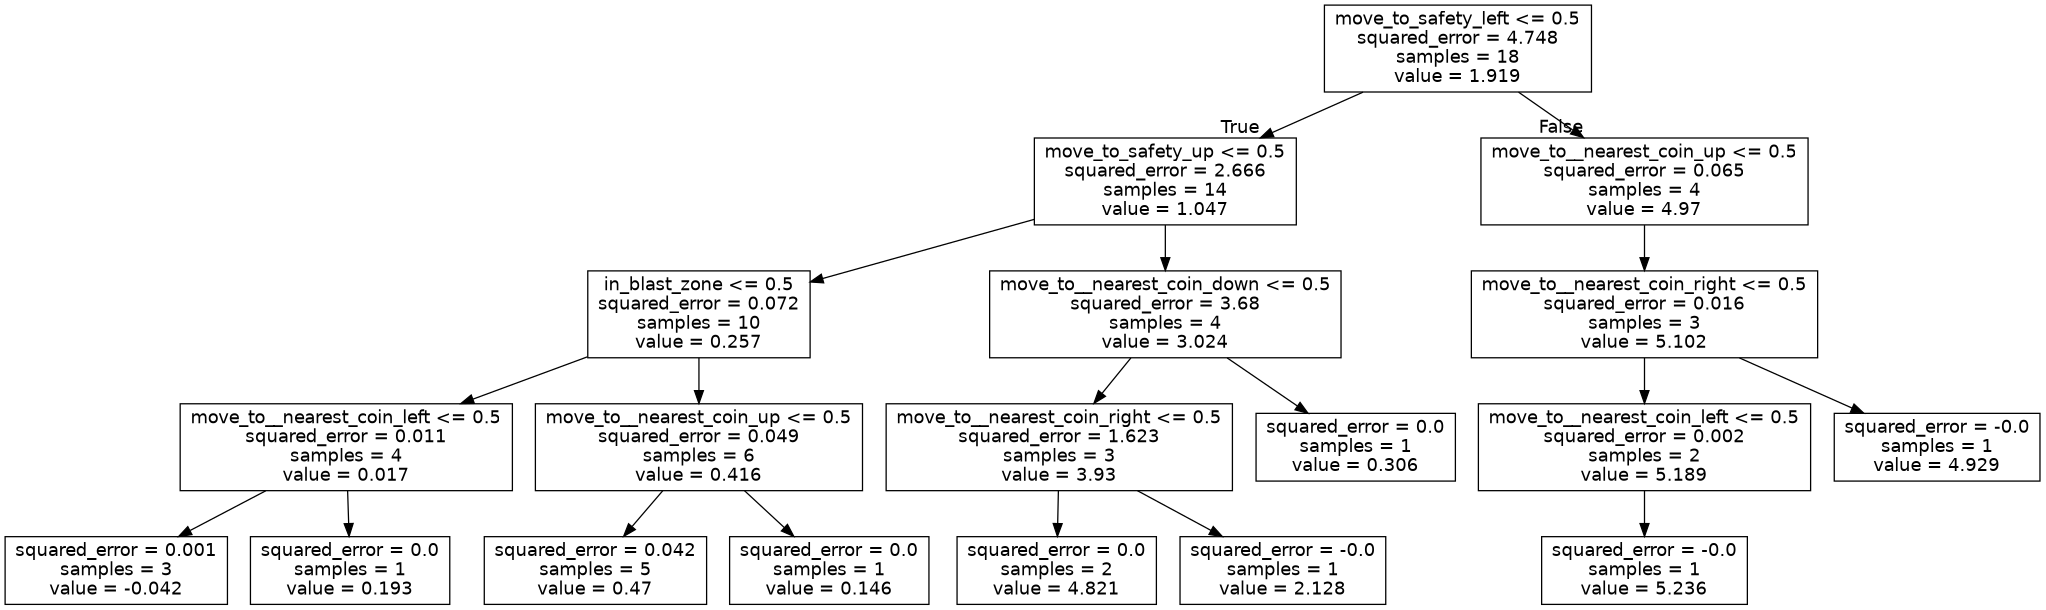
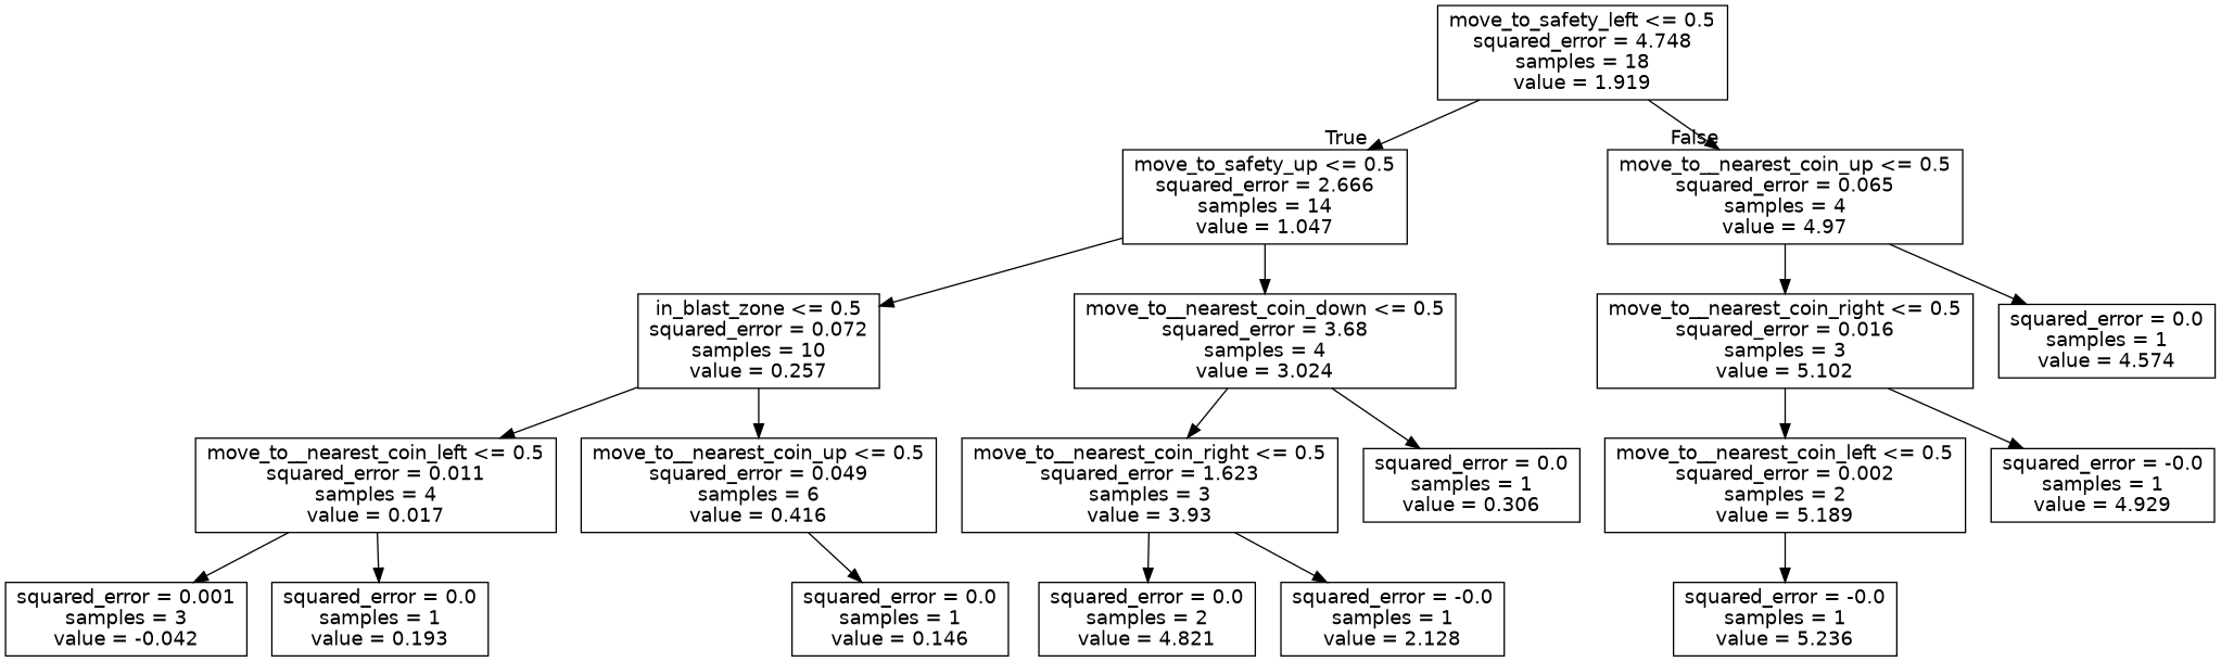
  digraph {
    node [fontname=helvetica shape=box]
    edge [fontname=helvetica]
    n1 [label="move_to_safety_left <= 0.5\nsquared_error = 4.748\nsamples = 18\nvalue = 1.919"]
    n2 [label="move_to_safety_up <= 0.5\nsquared_error = 2.666\nsamples = 14\nvalue = 1.047"]
    n3 [label="move_to__nearest_coin_up <= 0.5\nsquared_error = 0.065\nsamples = 4\nvalue = 4.97"]
    n4 [label="in_blast_zone <= 0.5\nsquared_error = 0.072\nsamples = 10\nvalue = 0.257"]
    n5 [label="move_to__nearest_coin_down <= 0.5\nsquared_error = 3.68\nsamples = 4\nvalue = 3.024"]
    n6 [label="move_to__nearest_coin_right <= 0.5\nsquared_error = 0.016\nsamples = 3\nvalue = 5.102"]
+   n7 [label="squared_error = 0.0\nsamples = 1\nvalue = 4.574"]
    n8 [label="move_to__nearest_coin_left <= 0.5\nsquared_error = 0.011\nsamples = 4\nvalue = 0.017"]
    n9 [label="move_to__nearest_coin_up <= 0.5\nsquared_error = 0.049\nsamples = 6\nvalue = 0.416"]
    n10 [label="move_to__nearest_coin_right <= 0.5\nsquared_error = 1.623\nsamples = 3\nvalue = 3.93"]
    n11 [label="squared_error = 0.0\nsamples = 1\nvalue = 0.306"]
    n12 [label="squared_error = 0.001\nsamples = 3\nvalue = -0.042"]
    n13 [label="squared_error = 0.0\nsamples = 1\nvalue = 0.193"]
-   n14 [label="squared_error = 0.042\nsamples = 5\nvalue = 0.47"]
    n15 [label="squared_error = 0.0\nsamples = 1\nvalue = 0.146"]
    n16 [label="squared_error = 0.0\nsamples = 2\nvalue = 4.821"]
    n17 [label="squared_error = -0.0\nsamples = 1\nvalue = 2.128"]
    n18 [label="move_to__nearest_coin_left <= 0.5\nsquared_error = 0.002\nsamples = 2\nvalue = 5.189"]
    n19 [label="squared_error = -0.0\nsamples = 1\nvalue = 4.929"]
    n20 [label="squared_error = -0.0\nsamples = 1\nvalue = 5.236"]
    n1 -> n2 [headlabel=True labelangle=45 labeldistance=2.5]
    n1 -> n3 [headlabel=False labelangle=-45 labeldistance=2.5]
    n2 -> n4
    n2 -> n5
    n3 -> n6
+   n3 -> n7
    n4 -> n8
    n4 -> n9
    n5 -> n10
    n5 -> n11
    n6 -> n18
    n6 -> n19
    n8 -> n12
    n8 -> n13
-   n9 -> n14
    n9 -> n15
    n10 -> n16
    n10 -> n17
    n18 -> n20
  }
